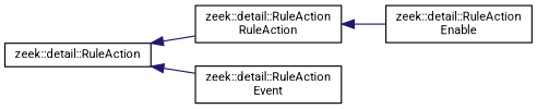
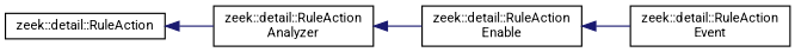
  digraph {
    fontname=Roboto
    rankdir=LR
    node [color=black fillcolor=white fontname=Roboto fontsize=10 shape=record style=filled]
    edge [color=midnightblue dir=back fontname=Roboto fontsize=10 labelfontname=Helvetica labelfontsize=10 style=solid]
    n1 [height=0.2 label="zeek::detail::RuleAction" width=0.4]
-   n2 [height=0.2 label="zeek::detail::RuleAction\lRuleAction" width=0.4]
+   n2 [height=0.2 label="zeek::detail::RuleAction\lAnalyzer" width=0.4]
    n3 [height=0.2 label="zeek::detail::RuleAction\lEvent" width=0.4]
    n4 [height=0.2 label="zeek::detail::RuleAction\lEnable" width=0.4]
    n1 -> n2
-   n1 -> n3
+   n4 -> n3
    n2 -> n4
  }
